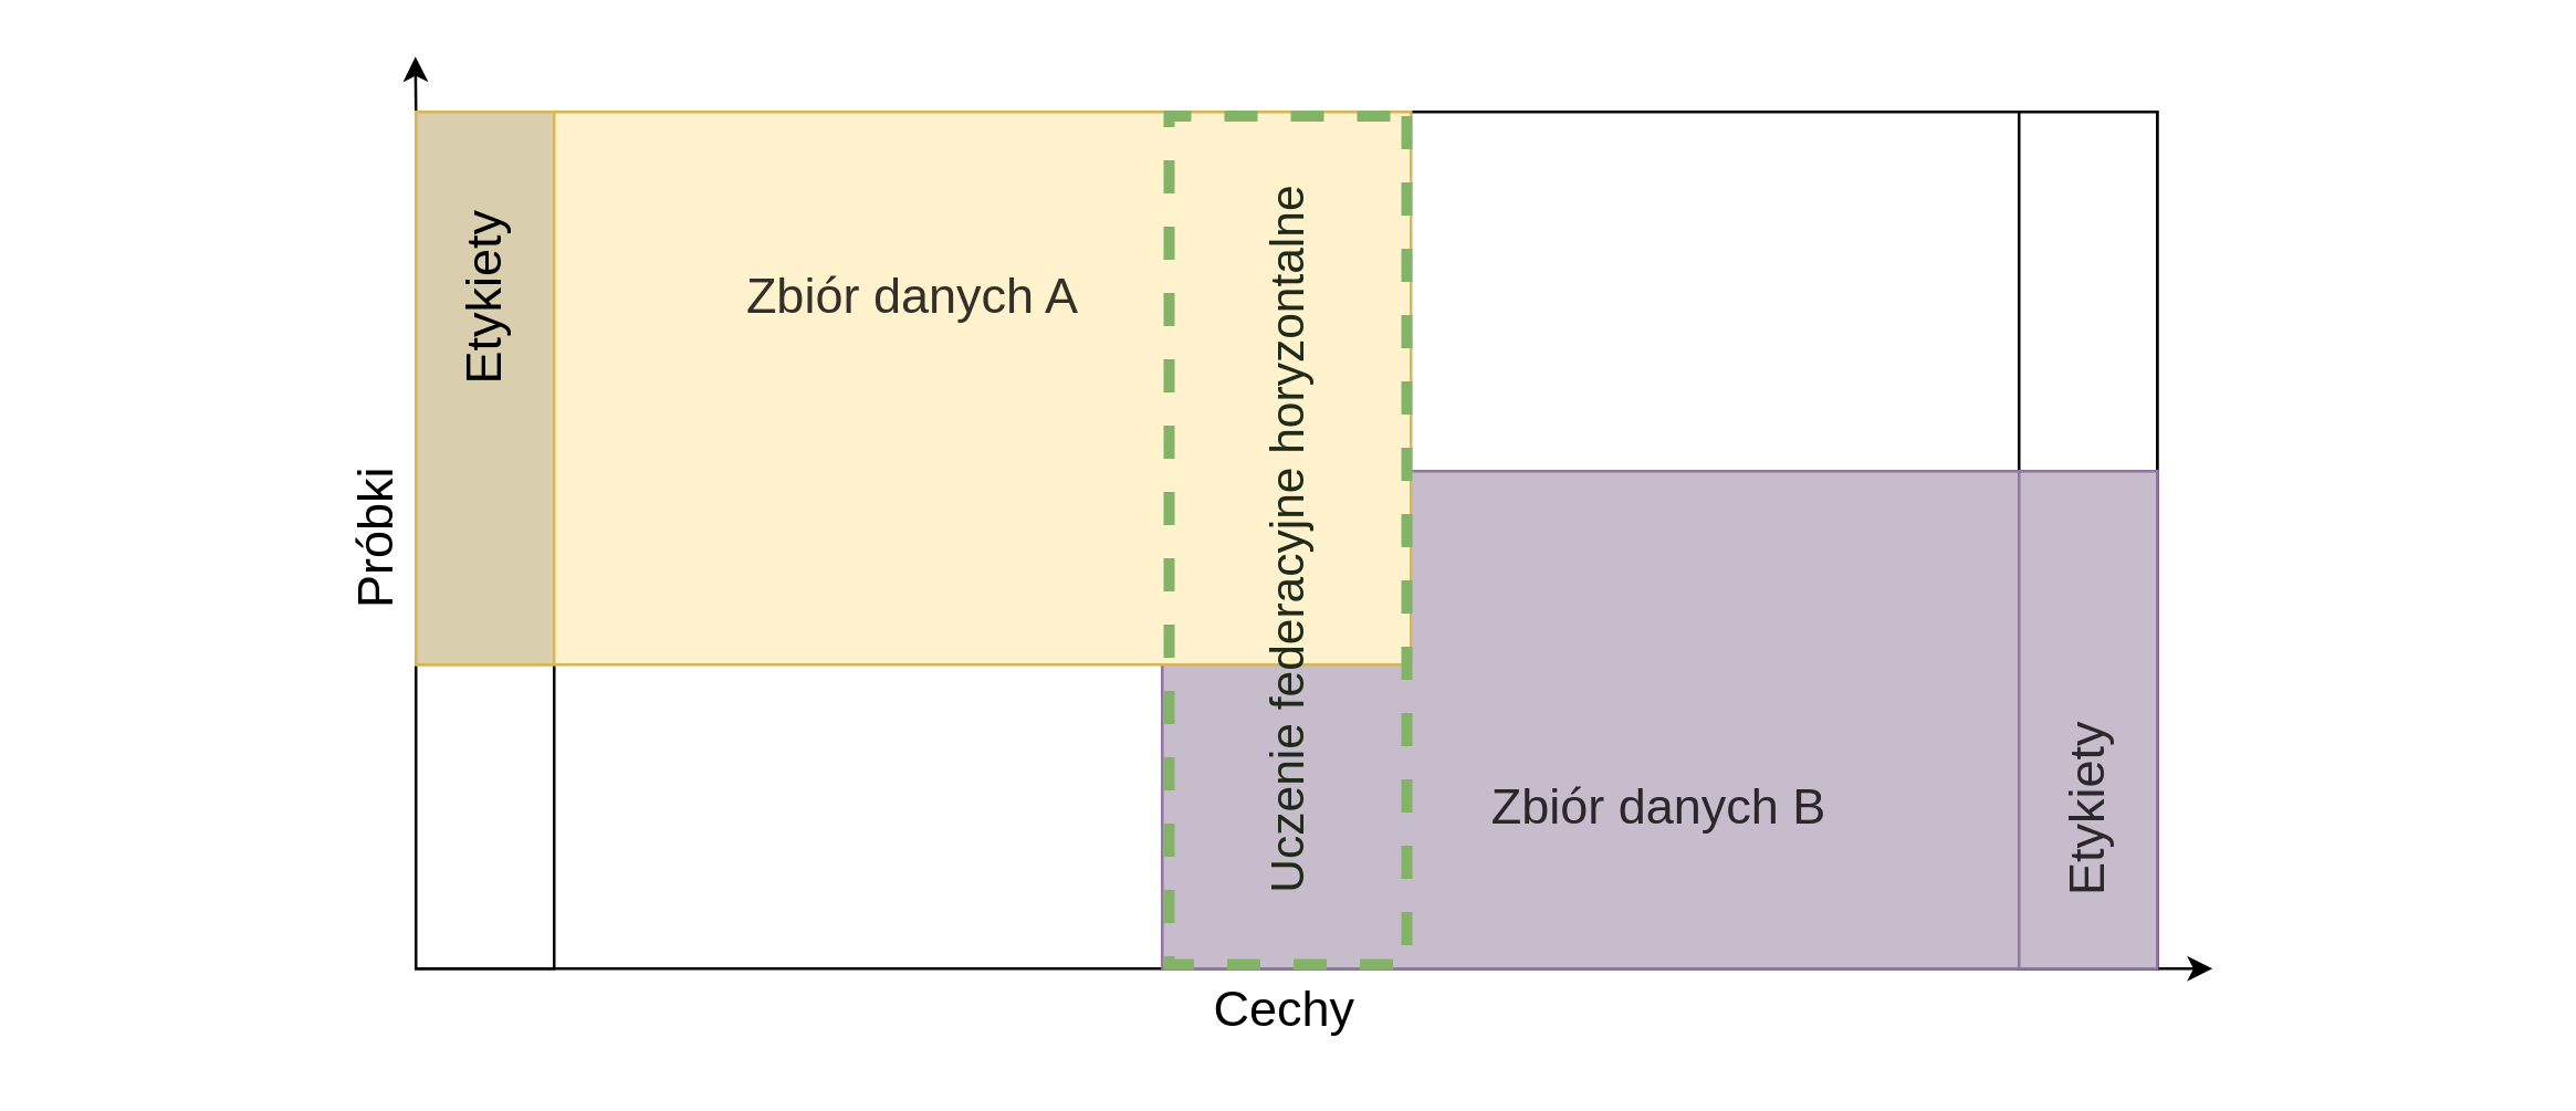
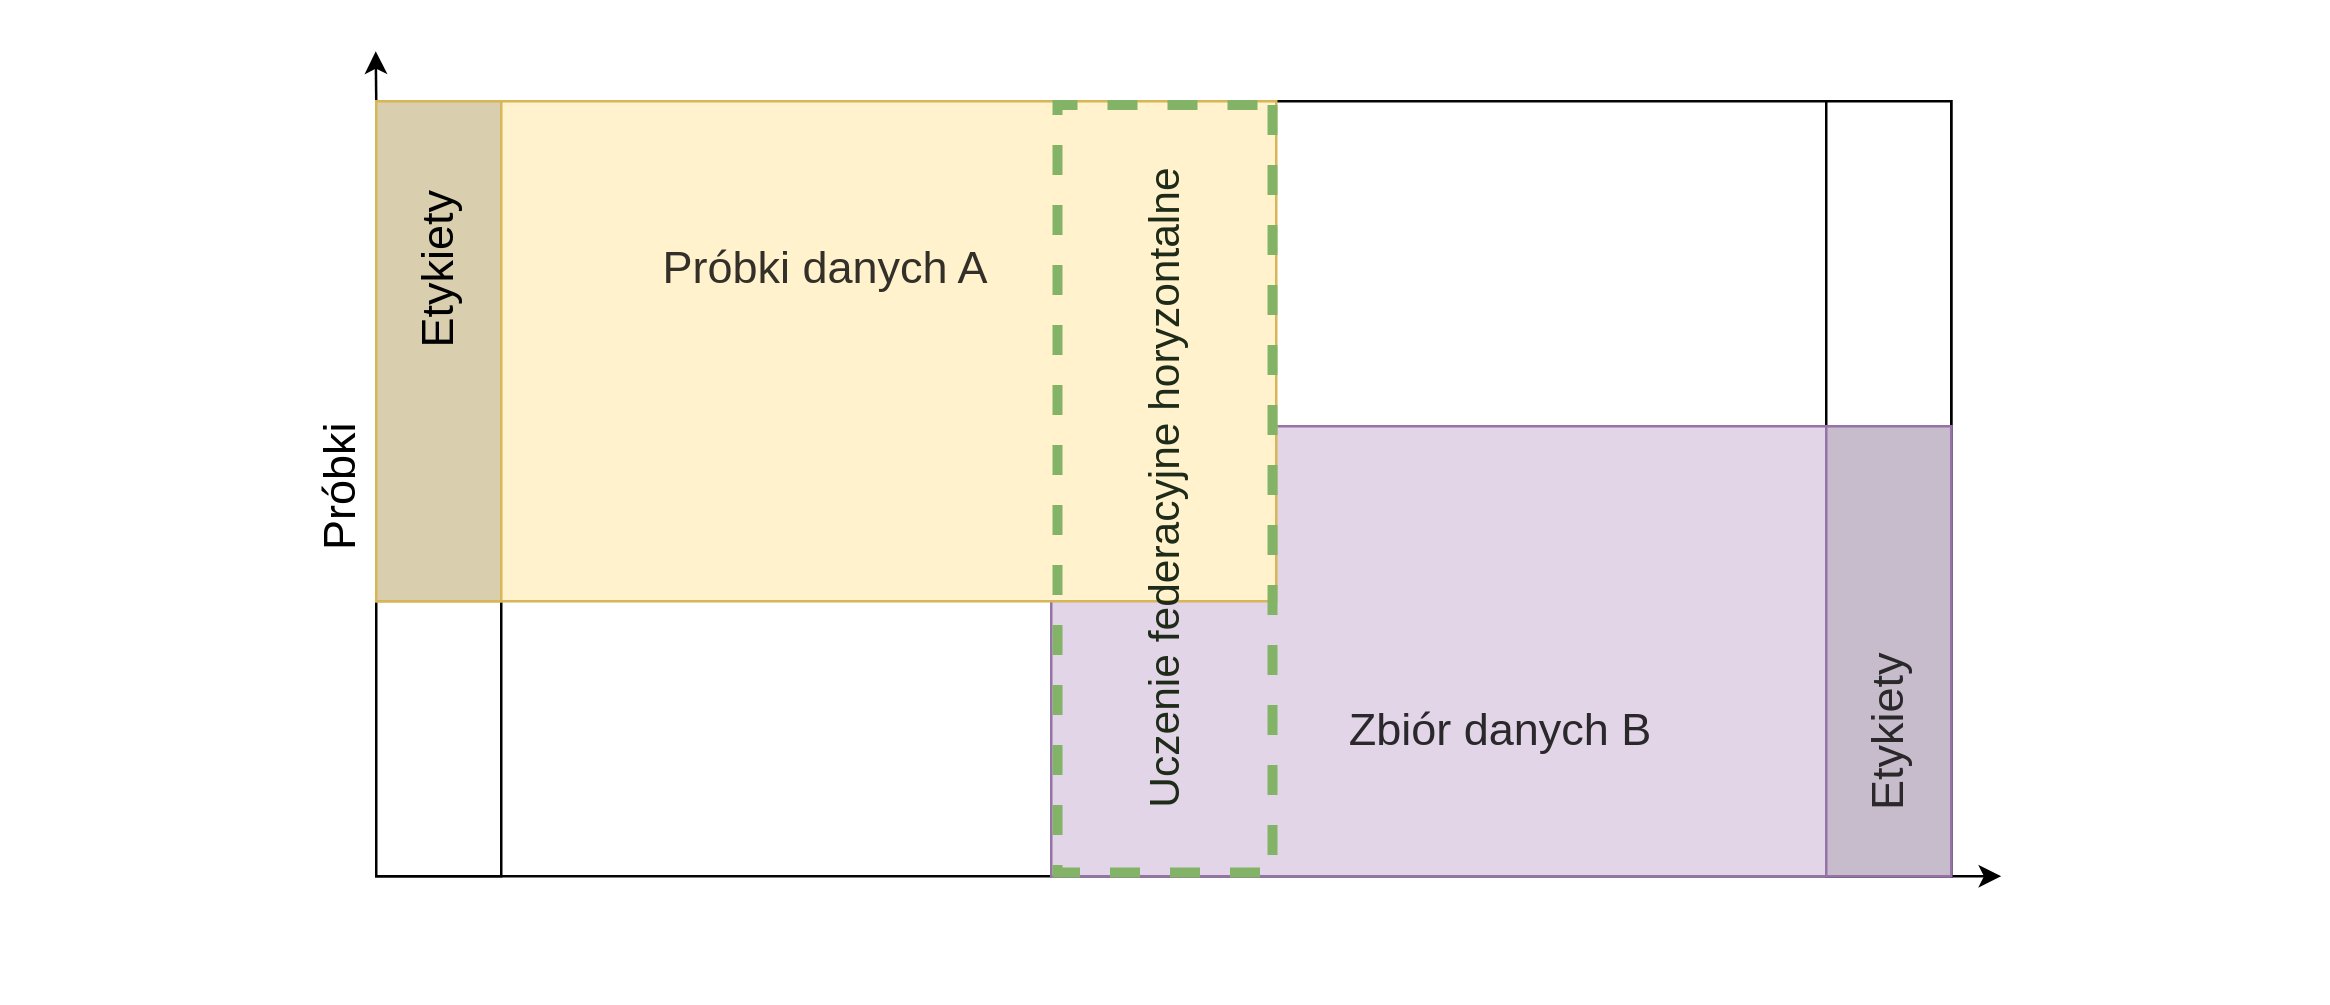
  <mxCell id="0" />
  <mxCell id="1" parent="0" />
  <mxCell id="2" value="" style="rounded=0;whiteSpace=wrap;html=1;glass=0;fontSize=18;strokeColor=#050505;" vertex="1" parent="1"><mxGeometry x="150" y="40" width="630" height="310" as="geometry" /></mxCell>
  <mxCell id="3" value="" style="rounded=0;whiteSpace=wrap;html=1;glass=0;fontSize=18;direction=south;rotation=270;" vertex="1" parent="1"><mxGeometry x="600" y="170" width="310" height="50" as="geometry" /></mxCell>
  <mxCell id="4" value="" style="rounded=0;whiteSpace=wrap;html=1;glass=0;fontSize=18;direction=south;rotation=270;" vertex="1" parent="1"><mxGeometry x="20" y="170" width="310" height="50" as="geometry" /></mxCell>
- <mxCell id="5" value="&lt;font style=&quot;font-size: 18px&quot; color=&quot;#2a282b&quot;&gt;&lt;br&gt;&lt;br&gt;&lt;br&gt;Zbiór danych B&lt;/font&gt;" style="rounded=0;whiteSpace=wrap;html=1;fillColor=#c7bccc;strokeColor=#9673A6;fontSize=17;" vertex="1" parent="1"><mxGeometry x="420" y="170" width="360" height="180" as="geometry" /></mxCell>
- <mxCell id="6" value="&lt;font style=&quot;font-size: 18px&quot;&gt;&lt;font color=&quot;#333029&quot;&gt;Zbiór danych A&lt;br&gt;&lt;br&gt;&lt;br&gt;&lt;/font&gt;&lt;br&gt;&lt;/font&gt;" style="rounded=0;whiteSpace=wrap;html=1;fillColor=#FFF2CC;strokeColor=#d6b656;gradientColor=none;glass=0;" vertex="1" parent="1"><mxGeometry x="150" y="40" width="360" height="200" as="geometry" /></mxCell>
+ <mxCell id="5" value="&lt;font style=&quot;font-size: 18px&quot; color=&quot;#2a282b&quot;&gt;&lt;br&gt;&lt;br&gt;&lt;br&gt;Zbiór danych B&lt;/font&gt;" style="rounded=0;whiteSpace=wrap;html=1;fillColor=#E1D5E7;strokeColor=#9673A6;fontSize=17;" vertex="1" parent="1"><mxGeometry x="420" y="170" width="360" height="180" as="geometry" /></mxCell>
+ <mxCell id="6" value="&lt;font style=&quot;font-size: 18px&quot;&gt;&lt;font color=&quot;#333029&quot;&gt;Próbki danych A&lt;br&gt;&lt;br&gt;&lt;br&gt;&lt;/font&gt;&lt;br&gt;&lt;/font&gt;" style="rounded=0;whiteSpace=wrap;html=1;fillColor=#FFF2CC;strokeColor=#d6b656;gradientColor=none;glass=0;" vertex="1" parent="1"><mxGeometry x="150" y="40" width="360" height="200" as="geometry" /></mxCell>
  <mxCell id="7" style="edgeStyle=orthogonalEdgeStyle;rounded=0;orthogonalLoop=1;jettySize=auto;html=1;exitX=0;exitY=0;exitDx=0;exitDy=0;fontSize=18;" edge="1" parent="1" source="8"><mxGeometry relative="1" as="geometry"><mxPoint x="149.8" y="20" as="targetPoint" /></mxGeometry></mxCell>
  <mxCell id="8" value="&amp;nbsp; &amp;nbsp; &amp;nbsp; &amp;nbsp; &amp;nbsp; &amp;nbsp; &amp;nbsp;Etykiety" style="rounded=0;whiteSpace=wrap;html=1;glass=0;fontSize=18;fillColor=#D9CEAE;strokeColor=#d6b656;direction=south;rotation=270;" vertex="1" parent="1"><mxGeometry x="75" y="115" width="200" height="50" as="geometry" /></mxCell>
  <mxCell id="9" style="edgeStyle=orthogonalEdgeStyle;rounded=0;orthogonalLoop=1;jettySize=auto;html=1;exitX=1;exitY=1;exitDx=0;exitDy=0;fontSize=18;" edge="1" parent="1" source="10"><mxGeometry relative="1" as="geometry"><mxPoint x="800" y="350.2" as="targetPoint" /></mxGeometry></mxCell>
  <mxCell id="10" value="&lt;font color=&quot;#2a282b&quot;&gt;Etykiety&amp;nbsp; &amp;nbsp; &amp;nbsp; &amp;nbsp; &amp;nbsp; &amp;nbsp; &amp;nbsp;&lt;/font&gt;" style="rounded=0;whiteSpace=wrap;html=1;glass=0;fontSize=18;fillColor=#C7BCCC;strokeColor=#9673A6;rotation=270;direction=south;" vertex="1" parent="1"><mxGeometry x="665" y="235" width="180" height="50" as="geometry" /></mxCell>
- <mxCell id="11" value="Cechy" style="text;html=1;align=center;verticalAlign=middle;resizable=0;points=[];autosize=1;strokeColor=none;fillColor=none;fontSize=18;" vertex="1" parent="1"><mxGeometry x="429" y="350" width="70" height="30" as="geometry" /></mxCell>
  <mxCell id="12" value="Próbki" style="text;html=1;align=center;verticalAlign=middle;resizable=0;points=[];autosize=1;strokeColor=none;fillColor=none;fontSize=18;rotation=270;" vertex="1" parent="1"><mxGeometry x="101" y="180" width="70" height="30" as="geometry" /></mxCell>
  <mxCell id="13" value="&lt;span lang=&quot;PL&quot; style=&quot;line-height: 16.8px&quot;&gt;&lt;font style=&quot;font-size: 17px&quot; color=&quot;#1f2b19&quot;&gt;Uczenie federacyjne horyzontalne&lt;/font&gt;&lt;/span&gt;&lt;span style=&quot;font-size: medium&quot;&gt;&lt;/span&gt;" style="rounded=0;whiteSpace=wrap;html=1;glass=0;fontSize=18;dashed=1;strokeWidth=4;shadow=0;sketch=0;gradientColor=none;gradientDirection=west;fillColor=none;strokeColor=#82B366;fontColor=#82B366;direction=west;rotation=270;" vertex="1" parent="1"><mxGeometry x="312" y="152" width="307" height="86" as="geometry" /></mxCell>
